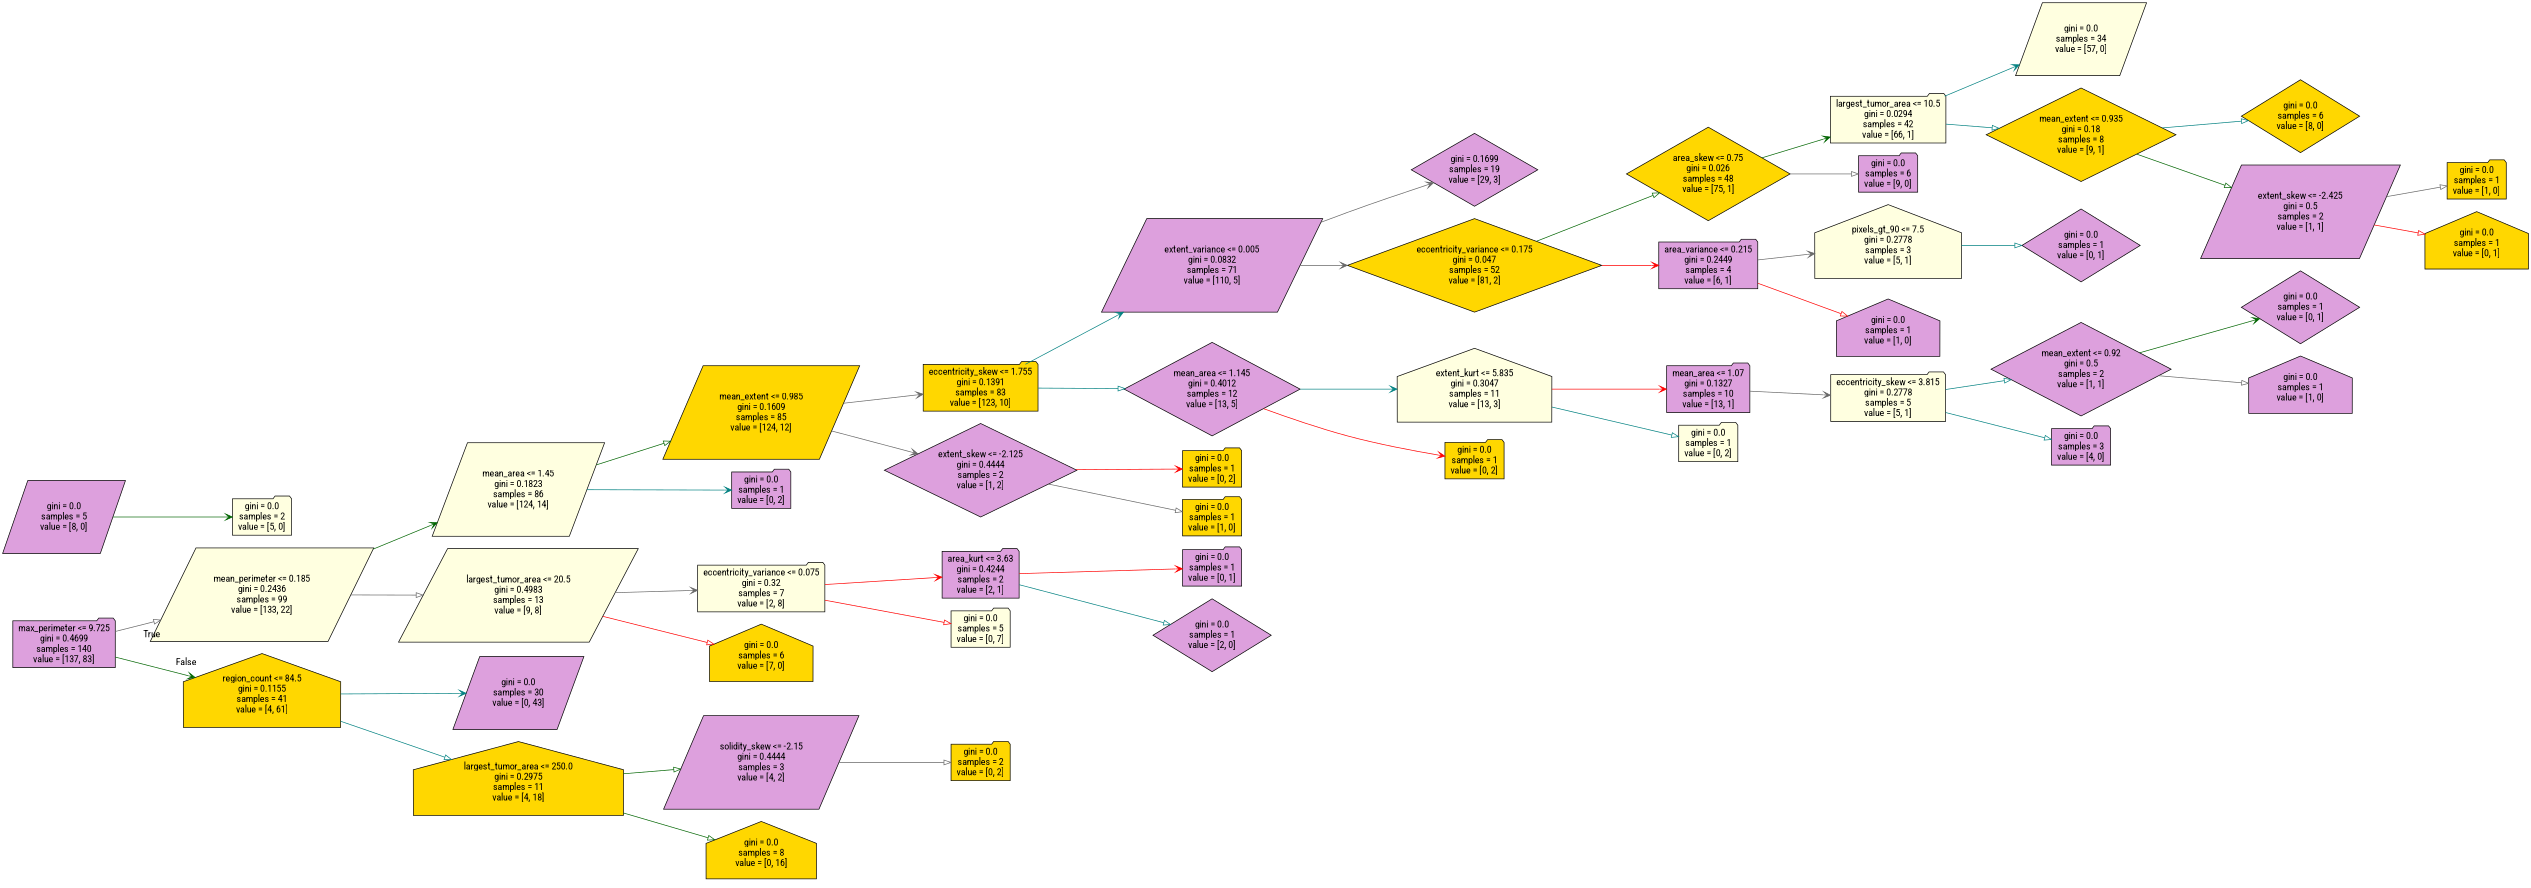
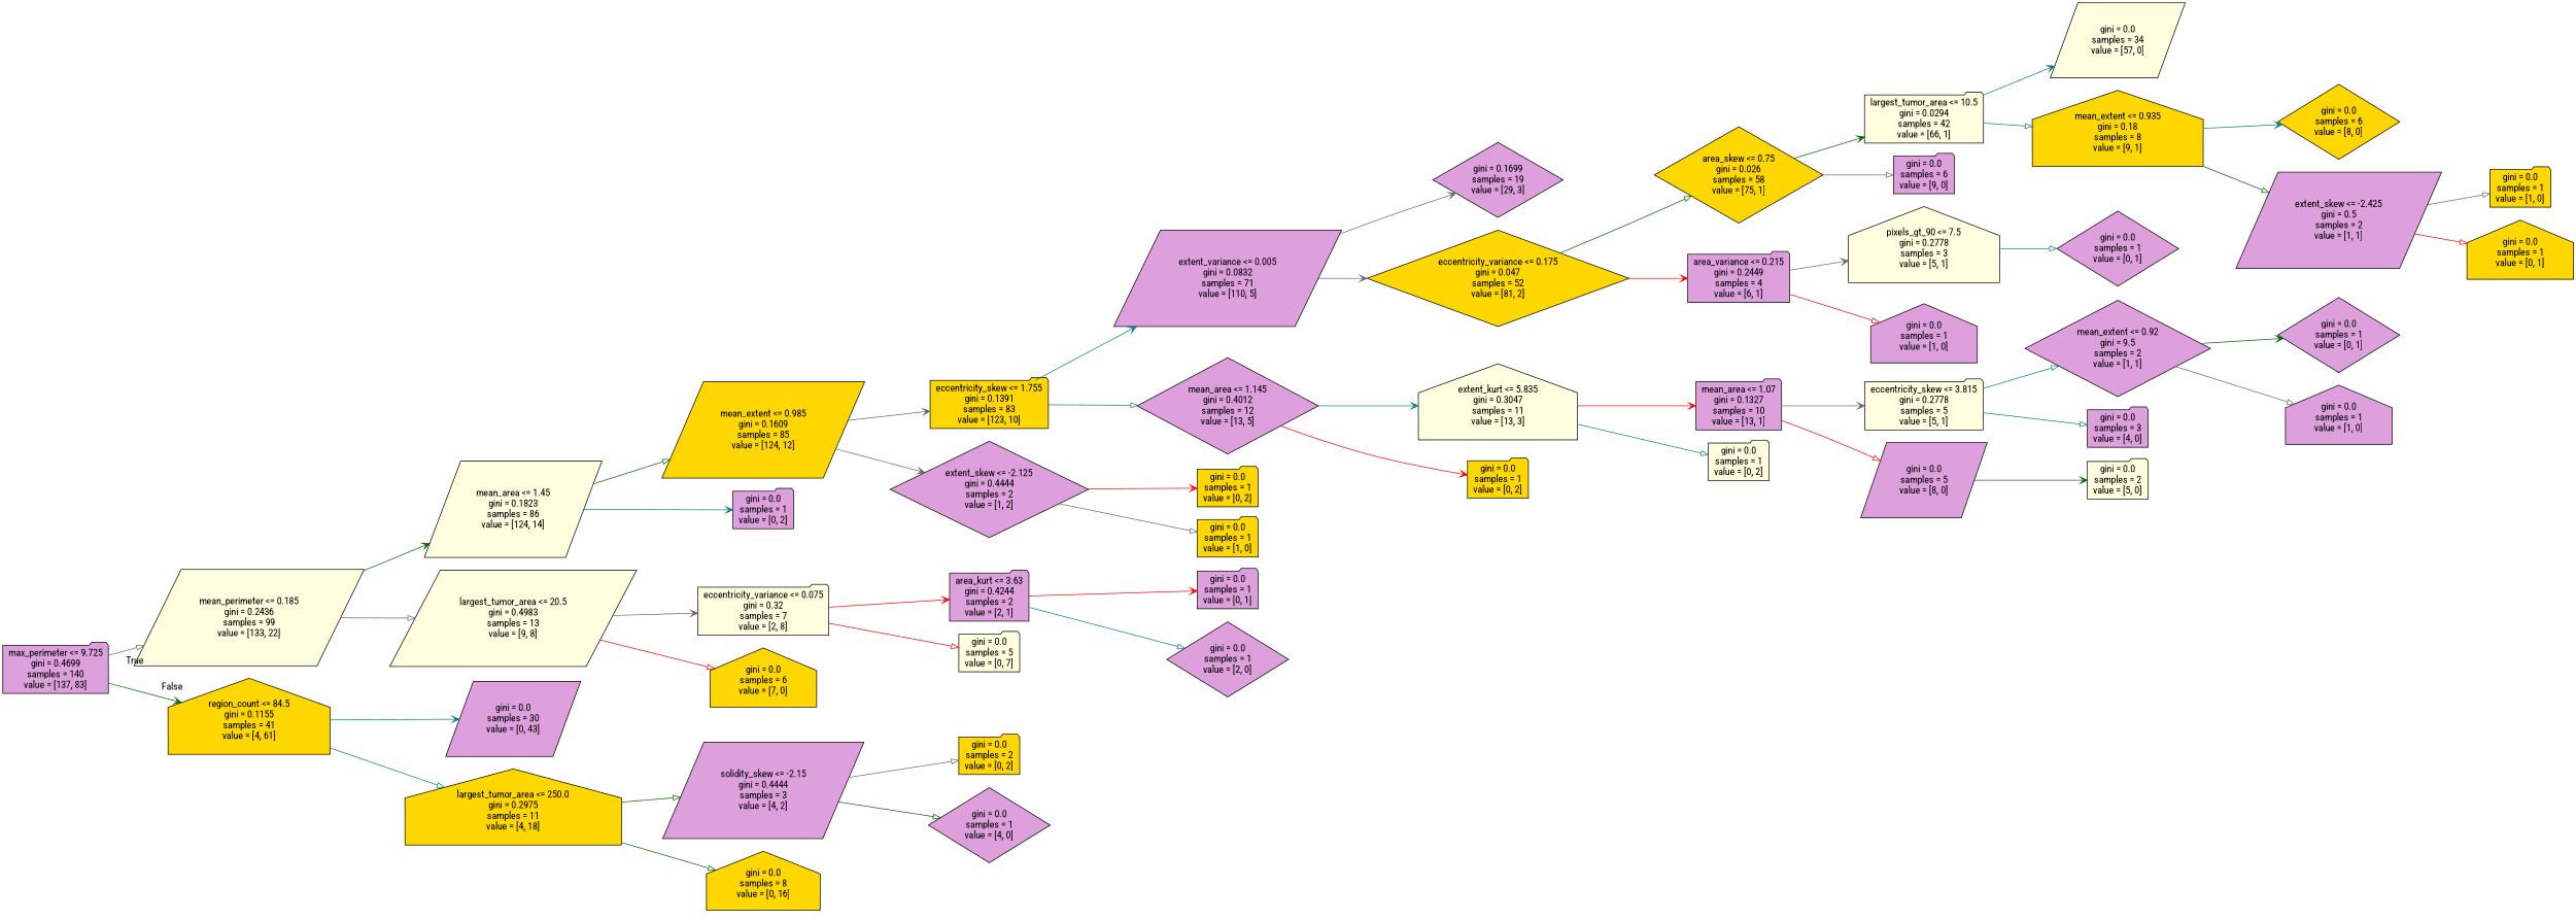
  digraph {
    fontname="Roboto Condensed"
    rankdir=LR
    node [fillcolor=plum fontname="Roboto Condensed" shape=folder style=filled]
    edge [arrowhead=onormal color=gray40 fontname="Roboto Condensed"]
    n1 [label="max_perimeter <= 9.725\ngini = 0.4699\nsamples = 140\nvalue = [137, 83]"]
    n2 [fillcolor=lightyellow label="mean_perimeter <= 0.185\ngini = 0.2436\nsamples = 99\nvalue = [133, 22]" shape=parallelogram]
    n3 [fillcolor=gold label="region_count <= 84.5\ngini = 0.1155\nsamples = 41\nvalue = [4, 61]" shape=house]
    n4 [fillcolor=lightyellow label="mean_area <= 1.45\ngini = 0.1823\nsamples = 86\nvalue = [124, 14]" shape=parallelogram]
    n5 [fillcolor=lightyellow label="largest_tumor_area <= 20.5\ngini = 0.4983\nsamples = 13\nvalue = [9, 8]" shape=parallelogram]
    n6 [label="gini = 0.0\nsamples = 30\nvalue = [0, 43]" shape=parallelogram]
    n7 [fillcolor=gold label="largest_tumor_area <= 250.0\ngini = 0.2975\nsamples = 11\nvalue = [4, 18]" shape=house]
    n8 [fillcolor=gold label="mean_extent <= 0.985\ngini = 0.1609\nsamples = 85\nvalue = [124, 12]" shape=parallelogram]
    n9 [label="gini = 0.0\nsamples = 1\nvalue = [0, 2]"]
    n10 [fillcolor=lightyellow label="eccentricity_variance <= 0.075\ngini = 0.32\nsamples = 7\nvalue = [2, 8]"]
    n11 [fillcolor=gold label="gini = 0.0\nsamples = 6\nvalue = [7, 0]" shape=house]
    n12 [fillcolor=gold label="eccentricity_skew <= 1.755\ngini = 0.1391\nsamples = 83\nvalue = [123, 10]"]
    n13 [label="extent_skew <= -2.125\ngini = 0.4444\nsamples = 2\nvalue = [1, 2]" shape=diamond]
    n14 [label="extent_variance <= 0.005\ngini = 0.0832\nsamples = 71\nvalue = [110, 5]" shape=parallelogram]
    n15 [label="mean_area <= 1.145\ngini = 0.4012\nsamples = 12\nvalue = [13, 5]" shape=diamond]
    n16 [fillcolor=gold label="gini = 0.0\nsamples = 1\nvalue = [0, 2]"]
    n17 [fillcolor=gold label="gini = 0.0\nsamples = 1\nvalue = [1, 0]"]
    n18 [label="gini = 0.1699\nsamples = 19\nvalue = [29, 3]" shape=diamond]
    n19 [fillcolor=gold label="eccentricity_variance <= 0.175\ngini = 0.047\nsamples = 52\nvalue = [81, 2]" shape=diamond]
    n20 [fillcolor=lightyellow label="extent_kurt <= 5.835\ngini = 0.3047\nsamples = 11\nvalue = [13, 3]" shape=house]
    n21 [fillcolor=gold label="gini = 0.0\nsamples = 1\nvalue = [0, 2]"]
-   n22 [fillcolor=gold label="area_skew <= 0.75\ngini = 0.026\nsamples = 48\nvalue = [75, 1]" shape=diamond]
+   n22 [fillcolor=gold label="area_skew <= 0.75\ngini = 0.026\nsamples = 58\nvalue = [75, 1]" shape=diamond]
    n23 [label="area_variance <= 0.215\ngini = 0.2449\nsamples = 4\nvalue = [6, 1]"]
    n24 [fillcolor=lightyellow label="largest_tumor_area <= 10.5\ngini = 0.0294\nsamples = 42\nvalue = [66, 1]"]
    n25 [label="gini = 0.0\nsamples = 6\nvalue = [9, 0]"]
    n26 [fillcolor=lightyellow label="pixels_gt_90 <= 7.5\ngini = 0.2778\nsamples = 3\nvalue = [5, 1]" shape=house]
    n27 [label="gini = 0.0\nsamples = 1\nvalue = [1, 0]" shape=house]
    n28 [fillcolor=lightyellow label="gini = 0.0\nsamples = 34\nvalue = [57, 0]" shape=parallelogram]
-   n29 [fillcolor=gold label="mean_extent <= 0.935\ngini = 0.18\nsamples = 8\nvalue = [9, 1]" shape=diamond]
+   n29 [fillcolor=gold label="mean_extent <= 0.935\ngini = 0.18\nsamples = 8\nvalue = [9, 1]" shape=house]
    n30 [fillcolor=gold label="gini = 0.0\nsamples = 6\nvalue = [8, 0]" shape=diamond]
    n31 [label="extent_skew <= -2.425\ngini = 0.5\nsamples = 2\nvalue = [1, 1]" shape=parallelogram]
    n32 [fillcolor=gold label="gini = 0.0\nsamples = 1\nvalue = [1, 0]"]
    n33 [fillcolor=gold label="gini = 0.0\nsamples = 1\nvalue = [0, 1]" shape=house]
    n34 [label="gini = 0.0\nsamples = 1\nvalue = [0, 1]" shape=diamond]
    n35 [fillcolor=lightyellow label="gini = 0.0\nsamples = 2\nvalue = [5, 0]"]
    n36 [label="mean_area <= 1.07\ngini = 0.1327\nsamples = 10\nvalue = [13, 1]"]
    n37 [fillcolor=lightyellow label="gini = 0.0\nsamples = 1\nvalue = [0, 2]"]
    n38 [fillcolor=lightyellow label="eccentricity_skew <= 3.815\ngini = 0.2778\nsamples = 5\nvalue = [5, 1]"]
    n39 [label="gini = 0.0\nsamples = 5\nvalue = [8, 0]" shape=parallelogram]
-   n40 [label="mean_extent <= 0.92\ngini = 0.5\nsamples = 2\nvalue = [1, 1]" shape=diamond]
+   n40 [label="mean_extent <= 0.92\ngini = 9.5\nsamples = 2\nvalue = [1, 1]" shape=diamond]
    n41 [label="gini = 0.0\nsamples = 3\nvalue = [4, 0]"]
    n42 [label="gini = 0.0\nsamples = 1\nvalue = [0, 1]" shape=diamond]
    n43 [label="gini = 0.0\nsamples = 1\nvalue = [1, 0]" shape=house]
    n44 [label="area_kurt <= 3.63\ngini = 0.4244\nsamples = 2\nvalue = [2, 1]"]
    n45 [fillcolor=lightyellow label="gini = 0.0\nsamples = 5\nvalue = [0, 7]"]
    n46 [label="gini = 0.0\nsamples = 1\nvalue = [0, 1]"]
    n47 [label="gini = 0.0\nsamples = 1\nvalue = [2, 0]" shape=diamond]
    n48 [label="solidity_skew <= -2.15\ngini = 0.4444\nsamples = 3\nvalue = [4, 2]" shape=parallelogram]
    n49 [fillcolor=gold label="gini = 0.0\nsamples = 8\nvalue = [0, 16]" shape=house]
    n50 [fillcolor=gold label="gini = 0.0\nsamples = 2\nvalue = [0, 2]"]
+   n51 [label="gini = 0.0\nsamples = 1\nvalue = [4, 0]" shape=diamond]
    n1 -> n2 [headlabel=True labelangle=45 labeldistance=2.5]
    n1 -> n3 [arrowhead=vee color=darkgreen headlabel=False labelangle=-45 labeldistance=2.5]
    n2 -> n4 [arrowhead=vee color=darkgreen]
    n2 -> n5
    n3 -> n6 [arrowhead=vee color=teal]
    n3 -> n7 [color=teal]
    n4 -> n8 [color=darkgreen]
    n4 -> n9 [arrowhead=vee color=teal]
    n5 -> n10 [arrowhead=vee]
    n5 -> n11 [color=red]
    n7 -> n48 [color=darkgreen]
    n7 -> n49 [color=darkgreen]
    n8 -> n12 [arrowhead=vee]
    n8 -> n13 [arrowhead=vee]
    n10 -> n44 [arrowhead=vee color=red]
    n10 -> n45 [color=red]
    n12 -> n14 [arrowhead=vee color=teal]
    n12 -> n15 [color=teal]
    n13 -> n16 [arrowhead=vee color=red]
    n13 -> n17
    n14 -> n18 [arrowhead=vee]
    n14 -> n19 [arrowhead=vee]
    n15 -> n20 [arrowhead=vee color=teal]
    n15 -> n21 [arrowhead=vee color=red]
    n19 -> n22 [color=darkgreen]
    n19 -> n23 [arrowhead=vee color=red]
    n20 -> n36 [arrowhead=vee color=red]
    n20 -> n37 [color=teal]
    n22 -> n24 [arrowhead=vee color=darkgreen]
    n22 -> n25
    n23 -> n26 [arrowhead=vee]
    n23 -> n27 [color=red]
    n24 -> n28 [arrowhead=vee color=teal]
    n24 -> n29 [color=teal]
    n26 -> n34 [color=teal]
-   n29 -> n30 [color=teal]
+   n29 -> n30 [arrowhead=vee color=teal]
    n29 -> n31 [color=darkgreen]
    n31 -> n32
    n31 -> n33 [color=red]
    n36 -> n38 [arrowhead=vee]
+   n36 -> n39 [color=red]
    n38 -> n40 [color=teal]
    n38 -> n41 [color=teal]
    n39 -> n35 [arrowhead=vee color=darkgreen]
    n40 -> n42 [arrowhead=vee color=darkgreen]
    n40 -> n43
    n44 -> n46 [arrowhead=vee color=red]
    n44 -> n47 [color=teal]
    n48 -> n50
+   n48 -> n51 [color=darkgreen]
  }
